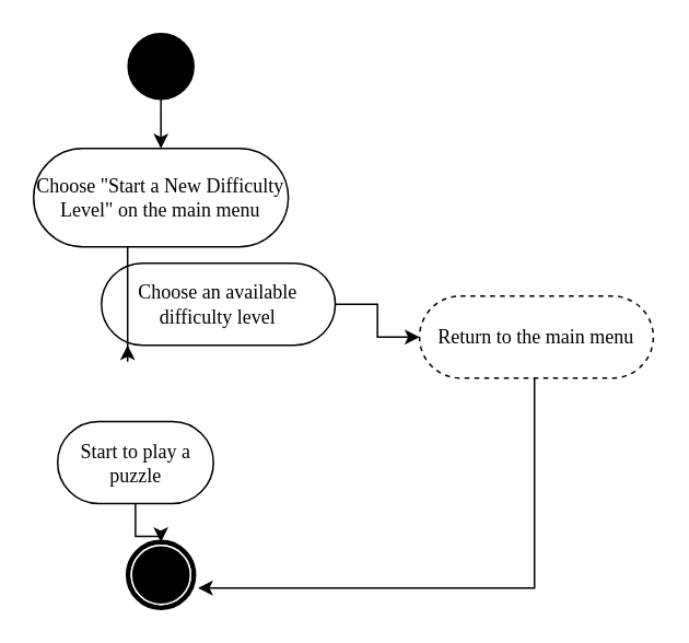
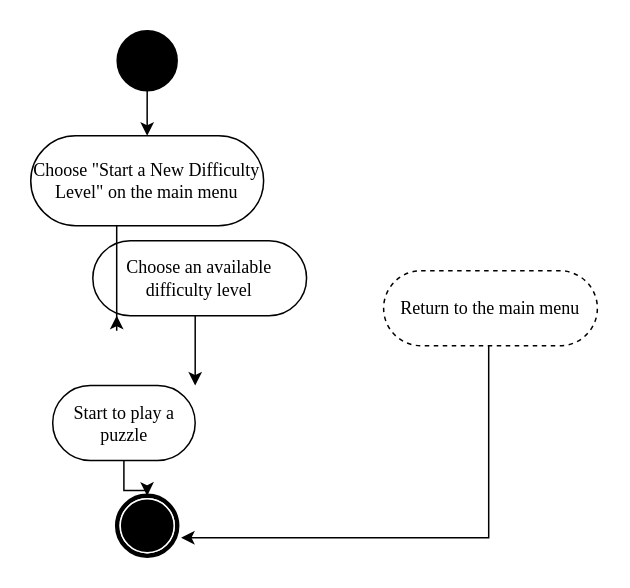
  <mxCell id="0" />
  <mxCell id="1" parent="0" />
- <mxCell id="3" value="" style="edgeStyle=orthogonalEdgeStyle;rounded=0;orthogonalLoop=1;jettySize=auto;html=1;" parent="1" source="4" target="13" edge="1"><mxGeometry relative="1" as="geometry" /></mxCell>
+ <mxCell id="2" value="" style="edgeStyle=orthogonalEdgeStyle;rounded=0;orthogonalLoop=1;jettySize=auto;html=1;" parent="1" source="4" target="8" edge="1"><mxGeometry relative="1" as="geometry"><Array as="points"><mxPoint x="85.25" y="290" /><mxPoint x="85.25" y="290" /></Array></mxGeometry></mxCell>
  <mxCell id="4" value="Choose an available difficulty level" style="rounded=1;whiteSpace=wrap;html=1;shadow=0;comic=0;labelBackgroundColor=none;strokeWidth=1;fontFamily=Verdana;fontSize=12;align=center;arcSize=50;" parent="1" vertex="1"><mxGeometry x="61.38" y="160" width="142.5" height="50" as="geometry" /></mxCell>
  <mxCell id="5" value="" style="edgeStyle=orthogonalEdgeStyle;rounded=0;orthogonalLoop=1;jettySize=auto;html=1;entryX=0.5;entryY=0;entryDx=0;entryDy=0;" parent="1" source="6" target="11" edge="1"><mxGeometry relative="1" as="geometry"><mxPoint x="77.5" y="100" as="targetPoint" /></mxGeometry></mxCell>
  <mxCell id="6" value="" style="ellipse;whiteSpace=wrap;html=1;rounded=0;shadow=0;comic=0;labelBackgroundColor=none;strokeWidth=1;fillColor=#000000;fontFamily=Verdana;fontSize=12;align=center;" parent="1" vertex="1"><mxGeometry x="77.62" y="20" width="40" height="40" as="geometry" /></mxCell>
  <mxCell id="7" value="" style="edgeStyle=orthogonalEdgeStyle;rounded=0;orthogonalLoop=1;jettySize=auto;html=1;" parent="1" source="8" target="9" edge="1"><mxGeometry relative="1" as="geometry" /></mxCell>
  <mxCell id="8" value="Start to play a puzzle" style="rounded=1;whiteSpace=wrap;html=1;shadow=0;comic=0;labelBackgroundColor=none;strokeWidth=1;fontFamily=Verdana;fontSize=12;align=center;arcSize=50;" parent="1" vertex="1"><mxGeometry x="34.63" y="256.5" width="95" height="50" as="geometry" /></mxCell>
  <mxCell id="9" value="" style="shape=mxgraph.bpmn.shape;html=1;verticalLabelPosition=bottom;labelBackgroundColor=#ffffff;verticalAlign=top;perimeter=ellipsePerimeter;outline=end;symbol=terminate;rounded=0;shadow=0;comic=0;strokeWidth=1;fontFamily=Verdana;fontSize=12;align=center;" parent="1" vertex="1"><mxGeometry x="77.63" y="330" width="40" height="40" as="geometry" /></mxCell>
  <mxCell id="10" value="" style="edgeStyle=orthogonalEdgeStyle;rounded=0;orthogonalLoop=1;jettySize=auto;html=1;" parent="1" source="11" target="4" edge="1"><mxGeometry relative="1" as="geometry"><Array as="points"><mxPoint x="77.25" y="220" /><mxPoint x="77.25" y="220" /></Array></mxGeometry></mxCell>
  <mxCell id="11" value="Choose &quot;Start a New Difficulty Level&quot; on the main menu" style="rounded=1;whiteSpace=wrap;html=1;shadow=0;comic=0;labelBackgroundColor=none;strokeWidth=1;fontFamily=Verdana;fontSize=12;align=center;arcSize=50;" parent="1" vertex="1"><mxGeometry x="20" y="90" width="155.25" height="60" as="geometry" /></mxCell>
  <mxCell id="12" value="" style="edgeStyle=orthogonalEdgeStyle;rounded=0;orthogonalLoop=1;jettySize=auto;html=1;entryX=1.065;entryY=0.7;entryDx=0;entryDy=0;entryPerimeter=0;" parent="1" source="13" target="9" edge="1"><mxGeometry relative="1" as="geometry"><mxPoint x="320.15" y="305" as="targetPoint" /><Array as="points"><mxPoint x="325.25" y="358" /></Array></mxGeometry></mxCell>
  <mxCell id="13" value="Return to the main menu" style="rounded=1;whiteSpace=wrap;html=1;shadow=0;comic=0;labelBackgroundColor=none;strokeWidth=1;fontFamily=Verdana;fontSize=12;align=center;arcSize=50;dashed=1;" parent="1" vertex="1"><mxGeometry x="255.25" y="180" width="142.5" height="50" as="geometry" /></mxCell>
